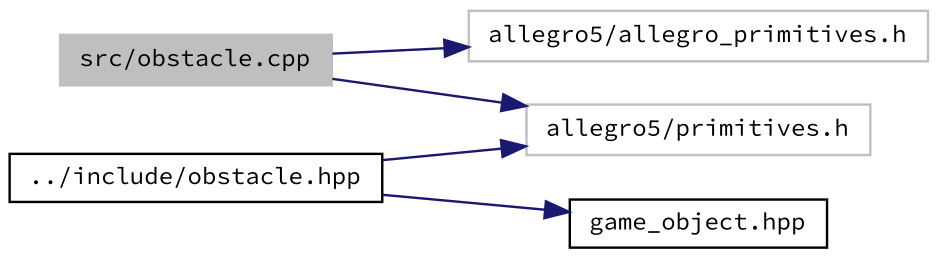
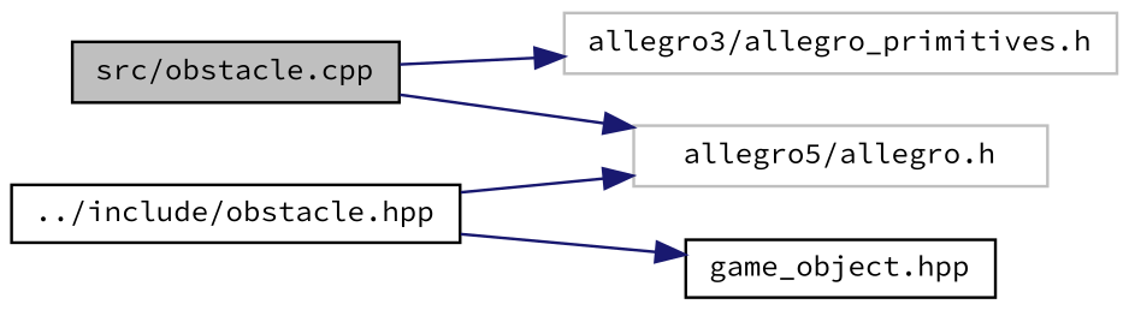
  digraph {
    fontname="Source Code Pro"
    rankdir=LR
    node [color=black fillcolor=white fontname="Source Code Pro" fontsize=10 shape=record style=filled]
    edge [color=midnightblue fontname="Source Code Pro" fontsize=10 labelfontname=Helvetica labelfontsize=10 style=solid]
-   n1 [color=grey75 fillcolor=grey75 fontcolor=black height=0.2 label="src/obstacle.cpp" width=0.4]
-   n2 [color=grey75 height=0.2 label="allegro5/allegro_primitives.h" width=0.4]
-   n3 [color=grey75 height=0.2 label="allegro5/primitives.h" width=0.4]
+   n1 [fillcolor=grey75 fontcolor=black height=0.2 label="src/obstacle.cpp" width=0.4]
+   n2 [color=grey75 height=0.2 label="allegro3/allegro_primitives.h" width=0.4]
+   n3 [color=grey75 height=0.2 label="allegro5/allegro.h" width=0.4]
    n4 [height=0.2 label="../include/obstacle.hpp" width=0.4]
    n5 [height=0.2 label="game_object.hpp" width=0.4]
    n1 -> n2
    n1 -> n3
    n4 -> n3
    n4 -> n5
  }
